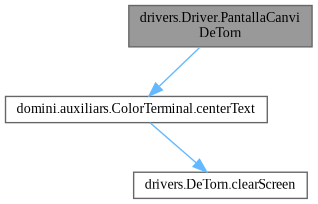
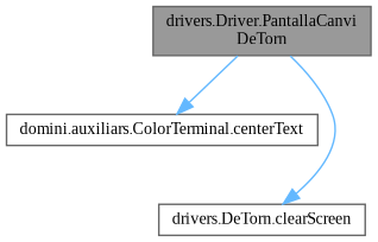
  digraph {
    fontname="Liberation Serif"
    rankdir=TB
    node [color=grey40 fillcolor=white fontname="Liberation Serif" fontsize=10 shape=box style=filled]
    edge [color=steelblue1 fontname="Liberation Serif" fontsize=10 labelfontname=Helvetica labelfontsize=10 style=solid]
    n1 [color=gray40 fillcolor=grey60 fontcolor=black height=0.2 label="drivers.Driver.PantallaCanvi\lDeTorn" width=0.4]
    n2 [height=0.2 label="domini.auxiliars.ColorTerminal.centerText" width=0.4]
    n3 [height=0.2 label="drivers.DeTorn.clearScreen" width=0.4]
    n1 -> n2
-   n2 -> n3
+   n1 -> n3
  }
